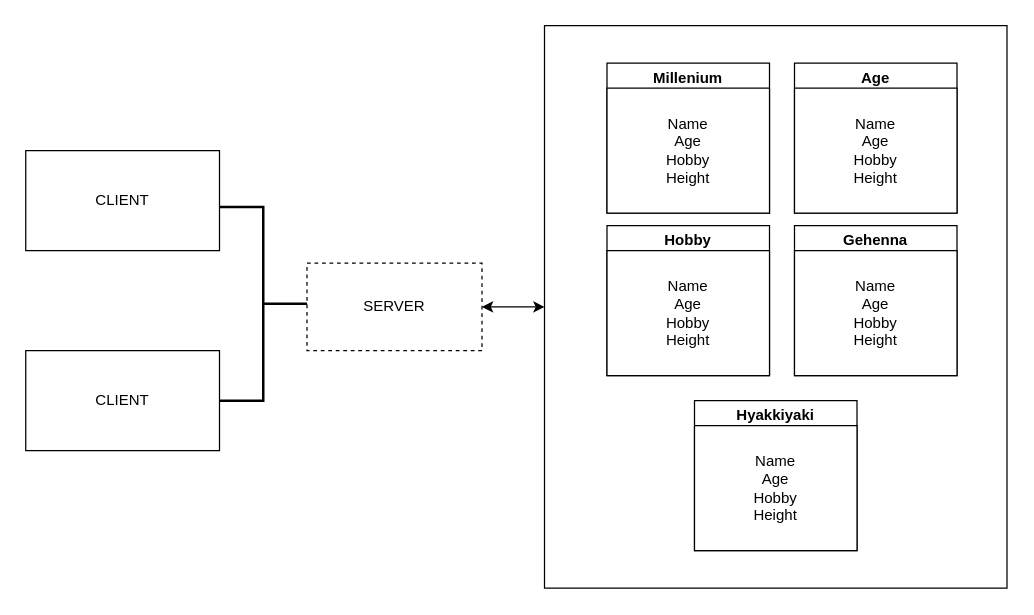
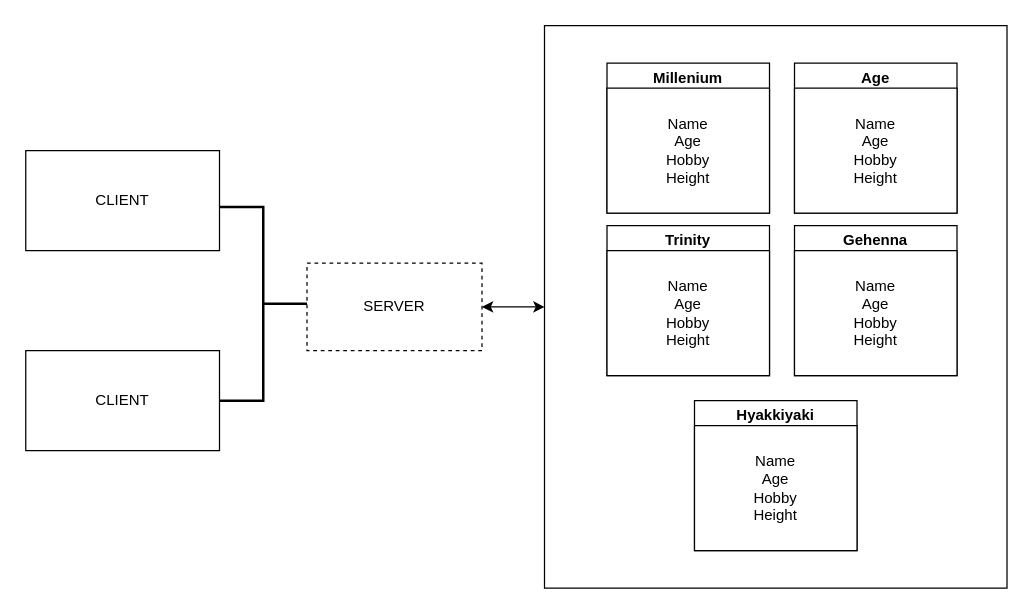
  <mxCell id="0" />
  <mxCell id="1" parent="0" />
  <mxCell id="2" value="" style="rounded=0;whiteSpace=wrap;html=1;" vertex="1" parent="1"><mxGeometry x="435" y="20" width="370" height="450" as="geometry" /></mxCell>
  <mxCell id="3" value="Age" style="swimlane;whiteSpace=wrap;html=1;" vertex="1" parent="1"><mxGeometry x="635" y="50" width="130" height="120" as="geometry" /></mxCell>
  <mxCell id="4" value="Name&lt;br&gt;Age&lt;br&gt;Hobby&lt;br&gt;Height" style="rounded=0;whiteSpace=wrap;html=1;align=center;" vertex="1" parent="3"><mxGeometry y="20" width="130" height="100" as="geometry" /></mxCell>
  <mxCell id="5" value="CLIENT" style="rounded=0;whiteSpace=wrap;html=1;" vertex="1" parent="1"><mxGeometry x="20" y="280" width="155" height="80" as="geometry" /></mxCell>
  <mxCell id="6" value="Gehenna" style="swimlane;whiteSpace=wrap;html=1;" vertex="1" parent="1"><mxGeometry x="635" y="180" width="130" height="120" as="geometry" /></mxCell>
  <mxCell id="7" value="Name&lt;br&gt;Age&lt;br&gt;Hobby&lt;br&gt;Height" style="rounded=0;whiteSpace=wrap;html=1;align=center;" vertex="1" parent="6"><mxGeometry y="20" width="130" height="100" as="geometry" /></mxCell>
  <mxCell id="8" value="Millenium" style="swimlane;whiteSpace=wrap;html=1;" vertex="1" parent="1"><mxGeometry x="485" y="50" width="130" height="120" as="geometry" /></mxCell>
  <mxCell id="9" value="Name&lt;br&gt;Age&lt;br&gt;Hobby&lt;br&gt;Height" style="rounded=0;whiteSpace=wrap;html=1;align=center;" vertex="1" parent="8"><mxGeometry y="20" width="130" height="100" as="geometry" /></mxCell>
  <mxCell id="10" value="Hyakkiyaki" style="swimlane;whiteSpace=wrap;html=1;" vertex="1" parent="1"><mxGeometry x="555" y="320" width="130" height="120" as="geometry" /></mxCell>
  <mxCell id="11" value="Name&lt;br&gt;Age&lt;br&gt;Hobby&lt;br&gt;Height" style="rounded=0;whiteSpace=wrap;html=1;align=center;" vertex="1" parent="10"><mxGeometry y="20" width="130" height="100" as="geometry" /></mxCell>
- <mxCell id="12" value="Hobby" style="swimlane;whiteSpace=wrap;html=1;" vertex="1" parent="1"><mxGeometry x="485" y="180" width="130" height="120" as="geometry" /></mxCell>
+ <mxCell id="12" value="Trinity" style="swimlane;whiteSpace=wrap;html=1;" vertex="1" parent="1"><mxGeometry x="485" y="180" width="130" height="120" as="geometry" /></mxCell>
  <mxCell id="13" value="Name&lt;br&gt;Age&lt;br&gt;Hobby&lt;br&gt;Height" style="rounded=0;whiteSpace=wrap;html=1;align=center;" vertex="1" parent="12"><mxGeometry y="20" width="130" height="100" as="geometry" /></mxCell>
  <mxCell id="14" value="SERVER" style="rounded=0;whiteSpace=wrap;html=1;dashed=1;" vertex="1" parent="1"><mxGeometry x="245" y="210" width="140" height="70" as="geometry" /></mxCell>
  <mxCell id="15" value="CLIENT" style="rounded=0;whiteSpace=wrap;html=1;" vertex="1" parent="1"><mxGeometry x="20" y="120" width="155" height="80" as="geometry" /></mxCell>
  <mxCell id="16" value="" style="strokeWidth=2;html=1;shape=mxgraph.flowchart.annotation_2;align=left;labelPosition=right;pointerEvents=1;rotation=-180;" vertex="1" parent="1"><mxGeometry x="175" y="165" width="70" height="155" as="geometry" /></mxCell>
  <mxCell id="17" value="" style="endArrow=classic;startArrow=classic;html=1;rounded=0;exitX=1;exitY=0.5;exitDx=0;exitDy=0;entryX=0;entryY=0.5;entryDx=0;entryDy=0;" edge="1" parent="1" source="14" target="2"><mxGeometry width="50" height="50" relative="1" as="geometry"><mxPoint x="485" y="280" as="sourcePoint" /><mxPoint x="535" y="230" as="targetPoint" /></mxGeometry></mxCell>
